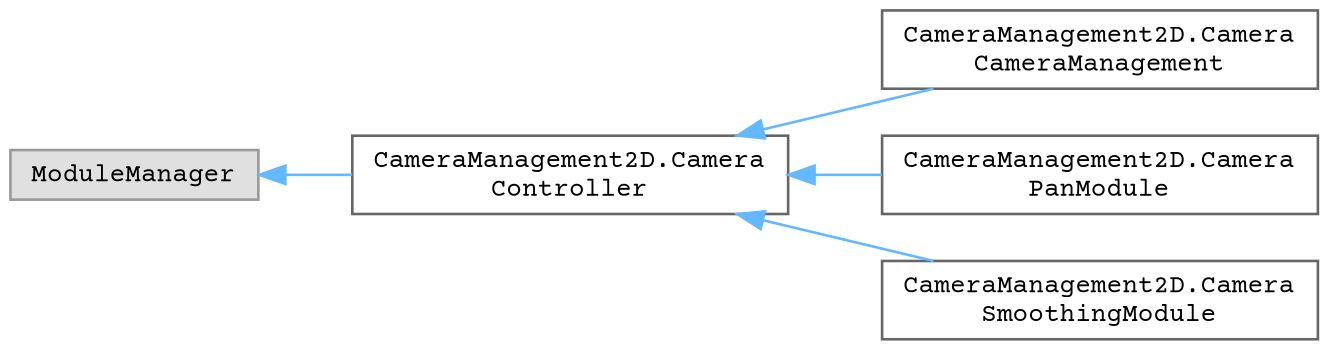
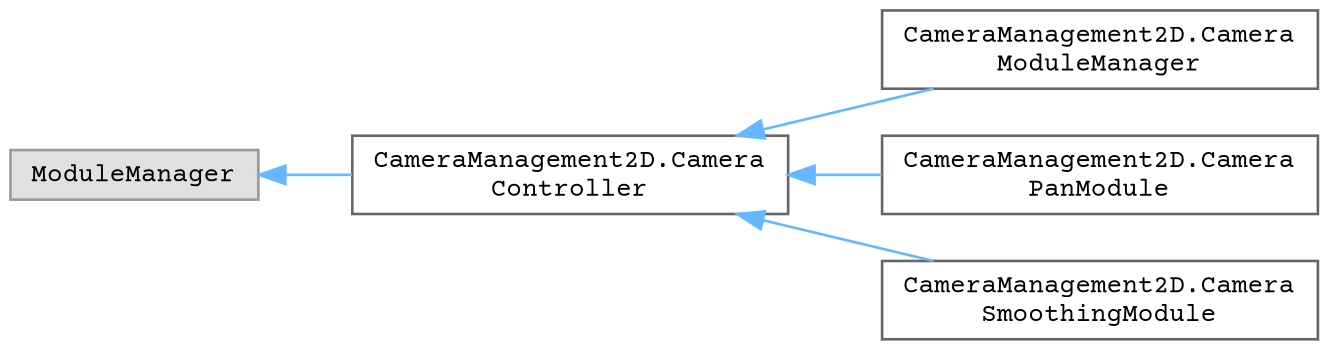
  digraph {
    fontname="Courier Prime"
    rankdir=LR
    node [color=grey40 fillcolor=white fontname="Courier Prime" fontsize=10 shape=box style=filled]
    edge [color=steelblue1 dir=back fontname="Courier Prime" fontsize=10 labelfontname=Helvetica labelfontsize=10 style=solid]
    n1 [color=grey60 fillcolor="#E0E0E0" height=0.2 label=ModuleManager width=0.4]
    n2 [height=0.2 label="CameraManagement2D.Camera\lController" width=0.4]
-   n3 [height=0.2 label="CameraManagement2D.Camera\lCameraManagement" width=0.4]
+   n3 [height=0.2 label="CameraManagement2D.Camera\lModuleManager" width=0.4]
    n4 [height=0.2 label="CameraManagement2D.Camera\lPanModule" width=0.4]
    n5 [height=0.2 label="CameraManagement2D.Camera\lSmoothingModule" width=0.4]
    n1 -> n2
    n2 -> n3
    n2 -> n4
    n2 -> n5
  }
